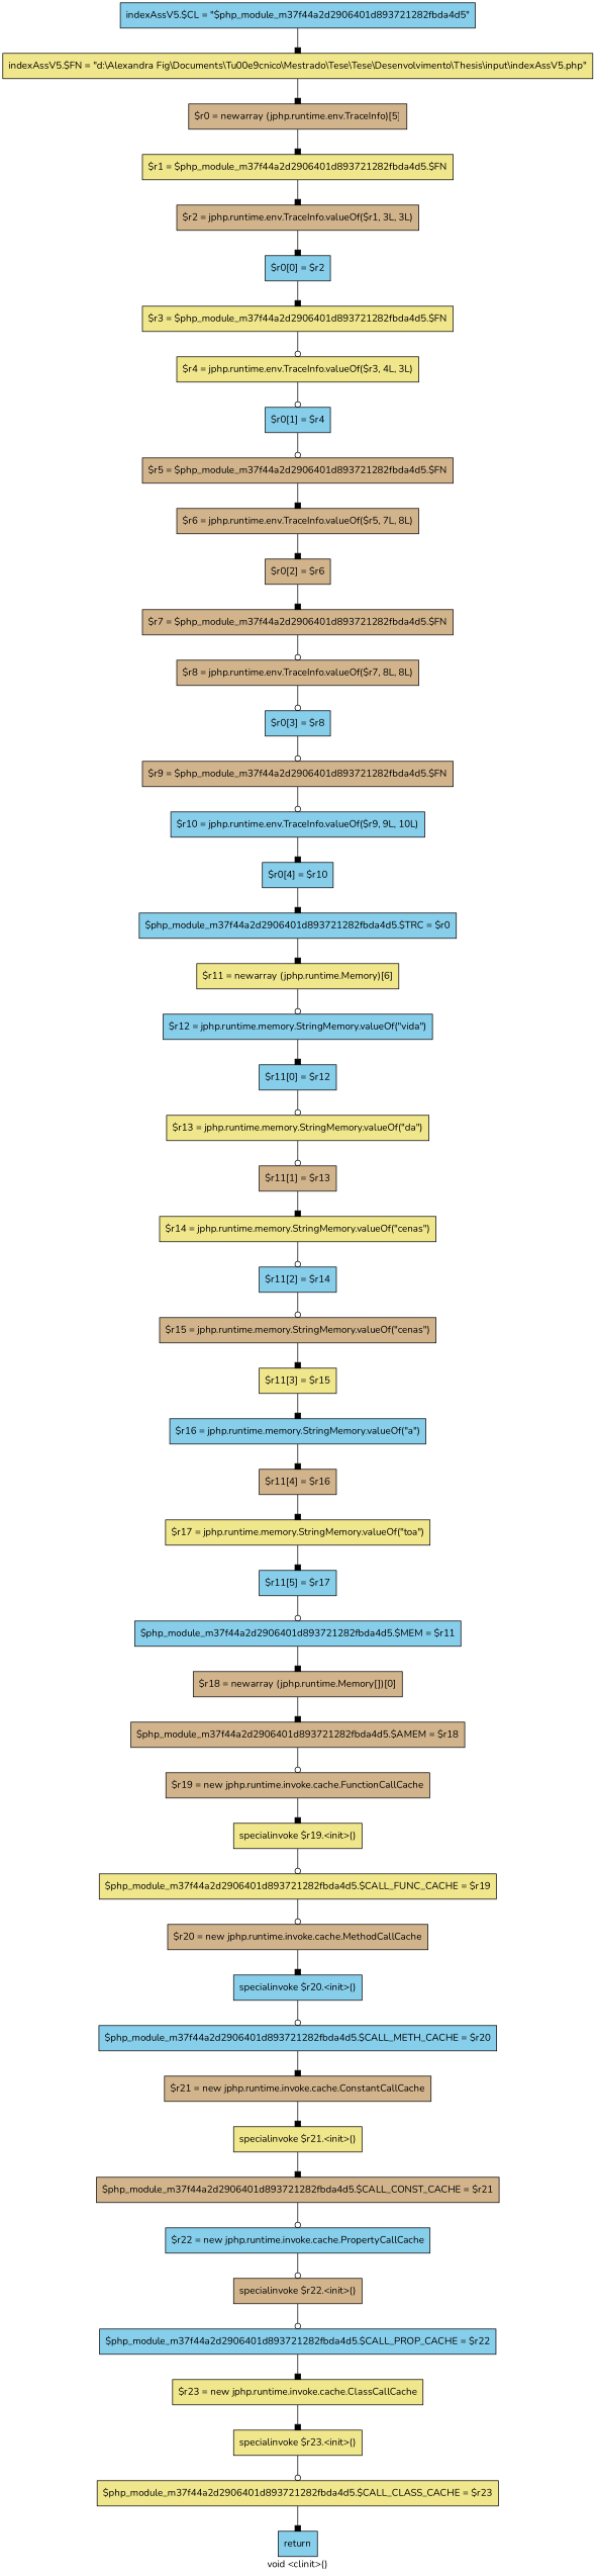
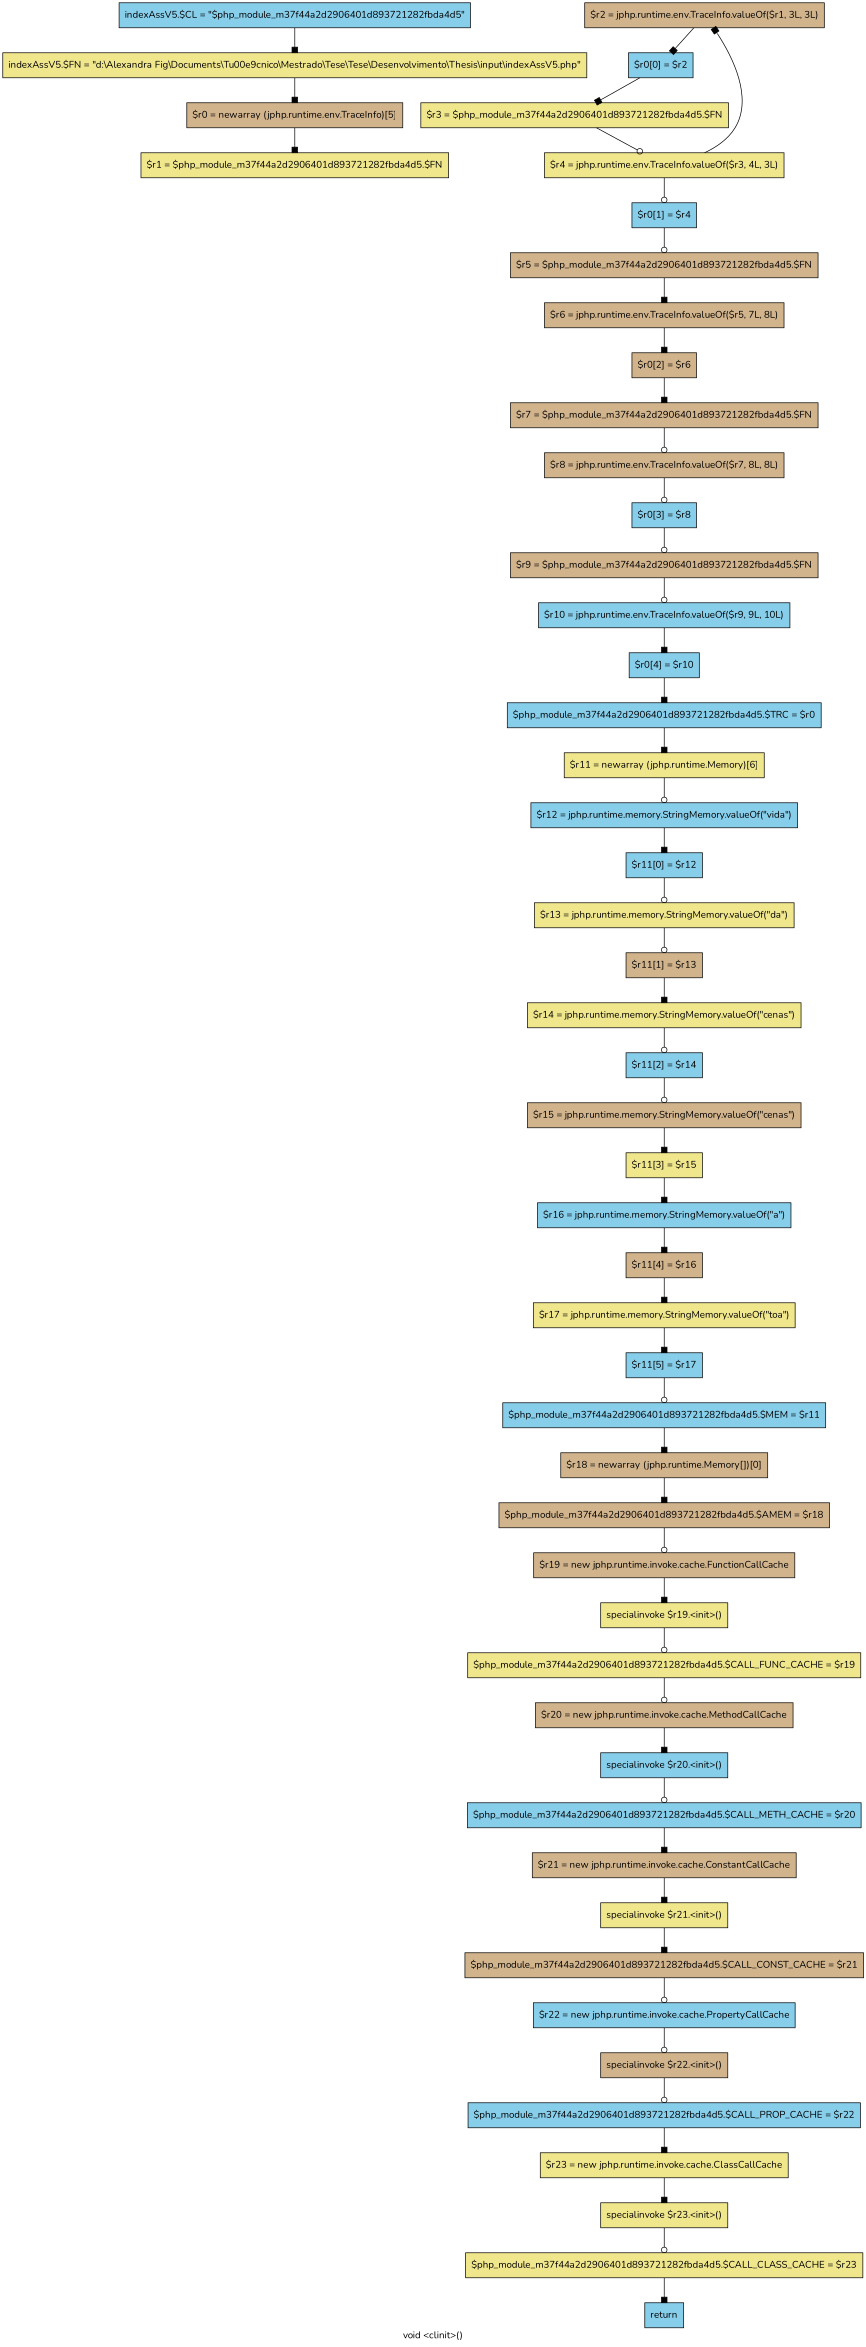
  digraph {
    fontname=Nunito
    label="void <clinit>()"
    node [fillcolor=skyblue fontname=Nunito shape=box style=filled]
    edge [arrowhead=box fontname=Nunito]
    n1 [label="indexAssV5.$CL = \"$php_module_m37f44a2d2906401d893721282fbda4d5\""]
    n2 [fillcolor=khaki label="indexAssV5.$FN = \"d:\\Alexandra Fig\\Documents\\T\u00e9cnico\\Mestrado\\Tese\\Tese\\Desenvolvimento\\Thesis\\input\\indexAssV5.php\""]
    n3 [fillcolor=tan label="$r0 = newarray (jphp.runtime.env.TraceInfo)[5]"]
    n4 [fillcolor=khaki label="$r1 = $php_module_m37f44a2d2906401d893721282fbda4d5.$FN"]
    n5 [fillcolor=tan label="$r2 = jphp.runtime.env.TraceInfo.valueOf($r1, 3L, 3L)"]
    n6 [label="$r0[0] = $r2"]
    n7 [fillcolor=khaki label="$r3 = $php_module_m37f44a2d2906401d893721282fbda4d5.$FN"]
    n8 [fillcolor=khaki label="$r4 = jphp.runtime.env.TraceInfo.valueOf($r3, 4L, 3L)"]
    n9 [label="$r0[1] = $r4"]
    n10 [fillcolor=tan label="$r5 = $php_module_m37f44a2d2906401d893721282fbda4d5.$FN"]
    n11 [fillcolor=tan label="$r6 = jphp.runtime.env.TraceInfo.valueOf($r5, 7L, 8L)"]
    n12 [fillcolor=tan label="$r0[2] = $r6"]
    n13 [fillcolor=tan label="$r7 = $php_module_m37f44a2d2906401d893721282fbda4d5.$FN"]
    n14 [fillcolor=tan label="$r8 = jphp.runtime.env.TraceInfo.valueOf($r7, 8L, 8L)"]
    n15 [label="$r0[3] = $r8"]
    n16 [fillcolor=tan label="$r9 = $php_module_m37f44a2d2906401d893721282fbda4d5.$FN"]
    n17 [label="$r10 = jphp.runtime.env.TraceInfo.valueOf($r9, 9L, 10L)"]
    n18 [label="$r0[4] = $r10"]
    n19 [label="$php_module_m37f44a2d2906401d893721282fbda4d5.$TRC = $r0"]
    n20 [fillcolor=khaki label="$r11 = newarray (jphp.runtime.Memory)[6]"]
    n21 [label="$r12 = jphp.runtime.memory.StringMemory.valueOf(\"vida\")"]
    n22 [label="$r11[0] = $r12"]
    n23 [fillcolor=khaki label="$r13 = jphp.runtime.memory.StringMemory.valueOf(\"da\")"]
    n24 [fillcolor=tan label="$r11[1] = $r13"]
    n25 [fillcolor=khaki label="$r14 = jphp.runtime.memory.StringMemory.valueOf(\"cenas\")"]
    n26 [label="$r11[2] = $r14"]
    n27 [fillcolor=tan label="$r15 = jphp.runtime.memory.StringMemory.valueOf(\"cenas\")"]
    n28 [fillcolor=khaki label="$r11[3] = $r15"]
    n29 [label="$r16 = jphp.runtime.memory.StringMemory.valueOf(\"a\")"]
    n30 [fillcolor=tan label="$r11[4] = $r16"]
    n31 [fillcolor=khaki label="$r17 = jphp.runtime.memory.StringMemory.valueOf(\"toa\")"]
    n32 [label="$r11[5] = $r17"]
    n33 [label="$php_module_m37f44a2d2906401d893721282fbda4d5.$MEM = $r11"]
    n34 [fillcolor=tan label="$r18 = newarray (jphp.runtime.Memory[])[0]"]
    n35 [fillcolor=tan label="$php_module_m37f44a2d2906401d893721282fbda4d5.$AMEM = $r18"]
    n36 [fillcolor=tan label="$r19 = new jphp.runtime.invoke.cache.FunctionCallCache"]
    n37 [fillcolor=khaki label="specialinvoke $r19.<init>()"]
    n38 [fillcolor=khaki label="$php_module_m37f44a2d2906401d893721282fbda4d5.$CALL_FUNC_CACHE = $r19"]
    n39 [fillcolor=tan label="$r20 = new jphp.runtime.invoke.cache.MethodCallCache"]
    n40 [label="specialinvoke $r20.<init>()"]
    n41 [label="$php_module_m37f44a2d2906401d893721282fbda4d5.$CALL_METH_CACHE = $r20"]
    n42 [fillcolor=tan label="$r21 = new jphp.runtime.invoke.cache.ConstantCallCache"]
    n43 [fillcolor=khaki label="specialinvoke $r21.<init>()"]
    n44 [fillcolor=tan label="$php_module_m37f44a2d2906401d893721282fbda4d5.$CALL_CONST_CACHE = $r21"]
    n45 [label="$r22 = new jphp.runtime.invoke.cache.PropertyCallCache"]
    n46 [fillcolor=tan label="specialinvoke $r22.<init>()"]
    n47 [label="$php_module_m37f44a2d2906401d893721282fbda4d5.$CALL_PROP_CACHE = $r22"]
    n48 [fillcolor=khaki label="$r23 = new jphp.runtime.invoke.cache.ClassCallCache"]
    n49 [fillcolor=khaki label="specialinvoke $r23.<init>()"]
    n50 [fillcolor=khaki label="$php_module_m37f44a2d2906401d893721282fbda4d5.$CALL_CLASS_CACHE = $r23"]
    n51 [label=return]
    n1 -> n2
    n2 -> n3
    n3 -> n4
-   n4 -> n5
+   n8 -> n5
    n5 -> n6
    n6 -> n7
    n7 -> n8 [arrowhead=odot]
    n8 -> n9 [arrowhead=odot]
    n9 -> n10 [arrowhead=odot]
    n10 -> n11
    n11 -> n12
    n12 -> n13
    n13 -> n14 [arrowhead=odot]
    n14 -> n15 [arrowhead=odot]
    n15 -> n16 [arrowhead=odot]
    n16 -> n17 [arrowhead=odot]
    n17 -> n18
    n18 -> n19
    n19 -> n20
    n20 -> n21 [arrowhead=odot]
    n21 -> n22
    n22 -> n23 [arrowhead=odot]
    n23 -> n24 [arrowhead=odot]
    n24 -> n25
    n25 -> n26 [arrowhead=odot]
    n26 -> n27 [arrowhead=odot]
    n27 -> n28
    n28 -> n29
    n29 -> n30
    n30 -> n31
    n31 -> n32
    n32 -> n33 [arrowhead=odot]
    n33 -> n34
    n34 -> n35
    n35 -> n36 [arrowhead=odot]
    n36 -> n37
    n37 -> n38 [arrowhead=odot]
    n38 -> n39 [arrowhead=odot]
    n39 -> n40
    n40 -> n41 [arrowhead=odot]
    n41 -> n42
    n42 -> n43
    n43 -> n44
    n44 -> n45 [arrowhead=odot]
    n45 -> n46 [arrowhead=odot]
    n46 -> n47 [arrowhead=odot]
    n47 -> n48
    n48 -> n49
    n49 -> n50 [arrowhead=odot]
    n50 -> n51
  }
